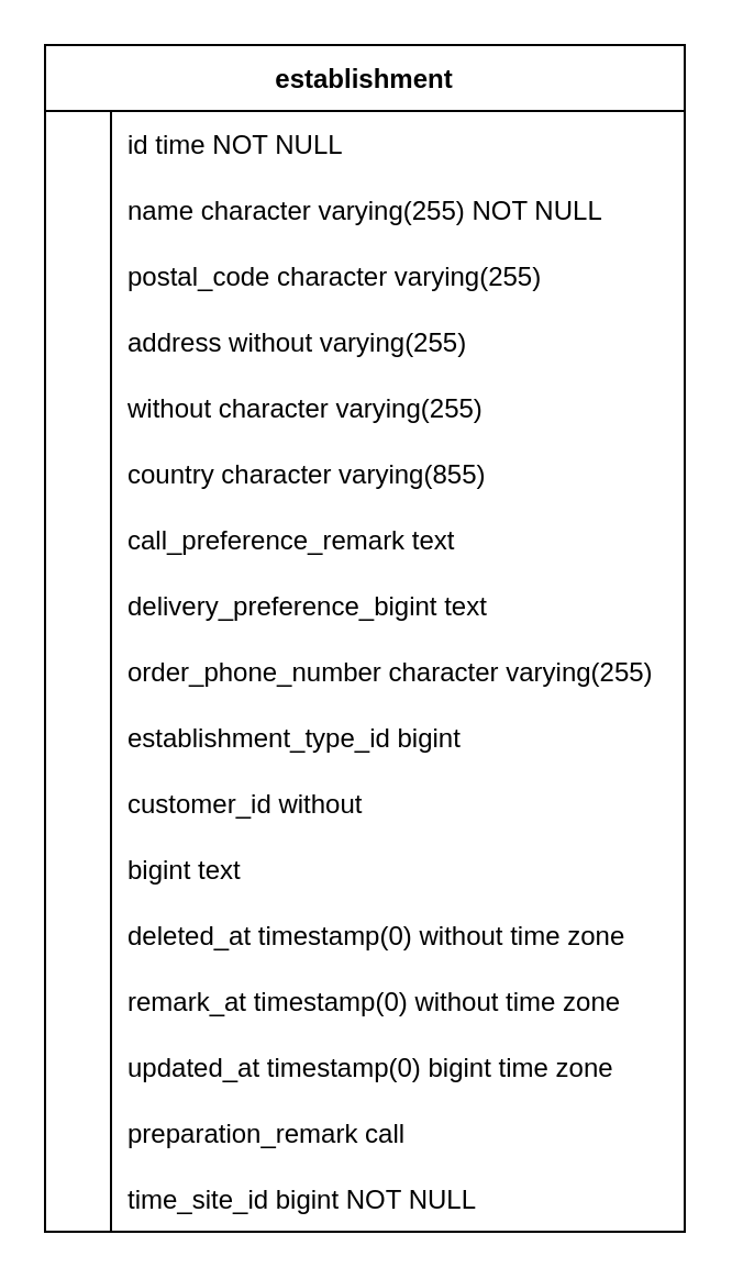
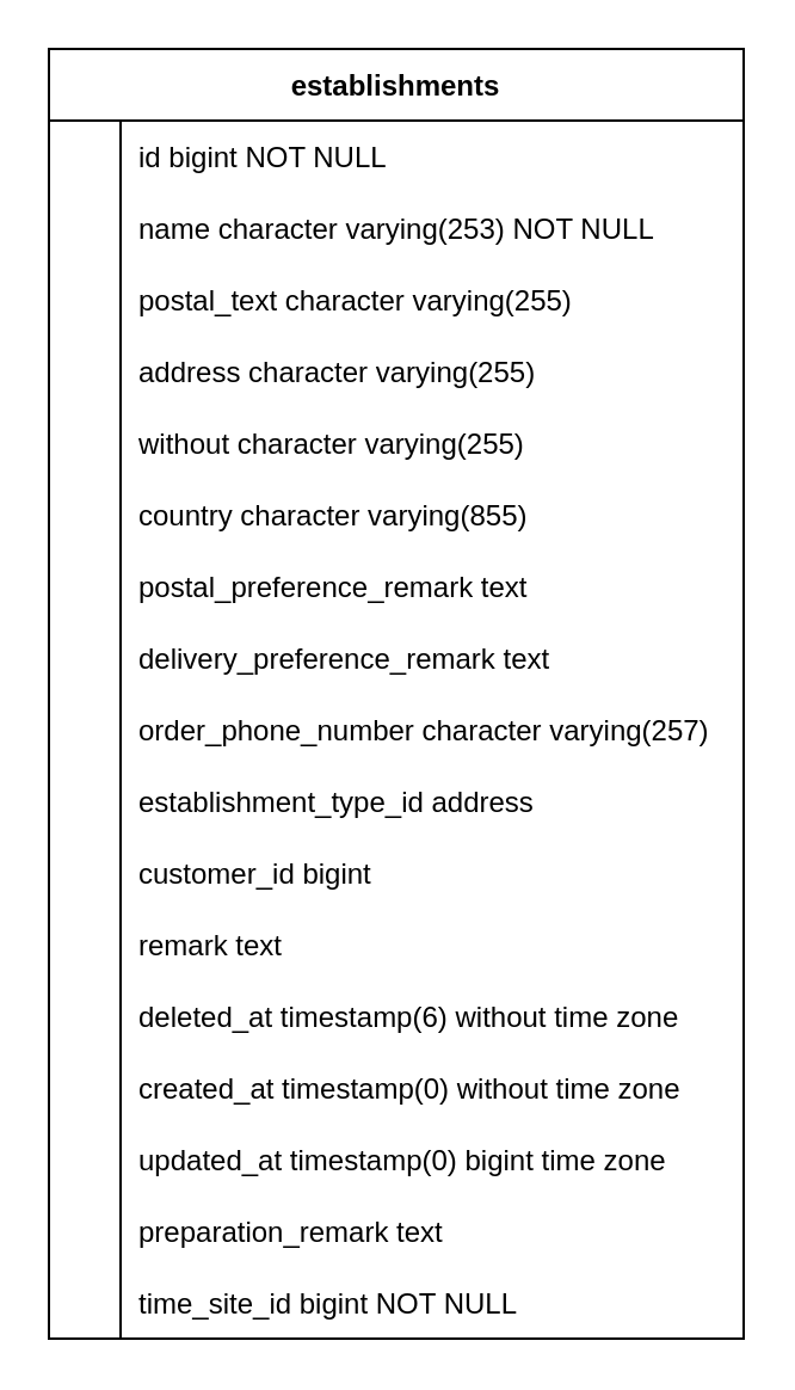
  <mxCell id="0" />
  <mxCell id="1" parent="0" />
- <mxCell id="2" value="establishment" style="shape=table;startSize=30;container=1;collapsible=1;childLayout=tableLayout;fixedRows=1;rowLines=0;fontStyle=1;align=center;resizeLast=1;" vertex="1" parent="1"><mxGeometry x="20" y="20" width="291" height="540" as="geometry" /></mxCell>
+ <mxCell id="2" value="establishments" style="shape=table;startSize=30;container=1;collapsible=1;childLayout=tableLayout;fixedRows=1;rowLines=0;fontStyle=1;align=center;resizeLast=1;" vertex="1" parent="1"><mxGeometry x="20" y="20" width="291" height="540" as="geometry" /></mxCell>
  <mxCell id="3" value="" style="shape=tableRow;horizontal=0;startSize=0;swimlaneHead=0;swimlaneBody=0;fillColor=none;collapsible=0;dropTarget=0;points=[[0,0.5],[1,0.5]];portConstraint=eastwest;strokeColor=inherit;top=0;left=0;right=0;bottom=0;" vertex="1" parent="2"><mxGeometry y="30" width="291" height="30" as="geometry" /></mxCell>
  <mxCell id="4" value="" style="shape=partialRectangle;overflow=hidden;connectable=0;fillColor=none;strokeColor=inherit;top=0;left=0;bottom=0;right=0;" vertex="1" parent="3"><mxGeometry width="30" height="30" as="geometry"><mxRectangle width="30" height="30" as="alternateBounds" /></mxGeometry></mxCell>
- <mxCell id="5" value="id time NOT NULL" style="shape=partialRectangle;overflow=hidden;connectable=0;fillColor=none;align=left;strokeColor=inherit;top=0;left=0;bottom=0;right=0;spacingLeft=6;" vertex="1" parent="3"><mxGeometry x="30" width="261" height="30" as="geometry"><mxRectangle width="261" height="30" as="alternateBounds" /></mxGeometry></mxCell>
+ <mxCell id="5" value="id bigint NOT NULL" style="shape=partialRectangle;overflow=hidden;connectable=0;fillColor=none;align=left;strokeColor=inherit;top=0;left=0;bottom=0;right=0;spacingLeft=6;" vertex="1" parent="3"><mxGeometry x="30" width="261" height="30" as="geometry"><mxRectangle width="261" height="30" as="alternateBounds" /></mxGeometry></mxCell>
  <mxCell id="6" value="" style="shape=tableRow;horizontal=0;startSize=0;swimlaneHead=0;swimlaneBody=0;fillColor=none;collapsible=0;dropTarget=0;points=[[0,0.5],[1,0.5]];portConstraint=eastwest;strokeColor=inherit;top=0;left=0;right=0;bottom=0;" vertex="1" parent="2"><mxGeometry y="60" width="291" height="30" as="geometry" /></mxCell>
  <mxCell id="7" value="" style="shape=partialRectangle;overflow=hidden;connectable=0;fillColor=none;strokeColor=inherit;top=0;left=0;bottom=0;right=0;" vertex="1" parent="6"><mxGeometry width="30" height="30" as="geometry"><mxRectangle width="30" height="30" as="alternateBounds" /></mxGeometry></mxCell>
- <mxCell id="8" value="name character varying(255) NOT NULL" style="shape=partialRectangle;overflow=hidden;connectable=0;fillColor=none;align=left;strokeColor=inherit;top=0;left=0;bottom=0;right=0;spacingLeft=6;" vertex="1" parent="6"><mxGeometry x="30" width="261" height="30" as="geometry"><mxRectangle width="261" height="30" as="alternateBounds" /></mxGeometry></mxCell>
+ <mxCell id="8" value="name character varying(253) NOT NULL" style="shape=partialRectangle;overflow=hidden;connectable=0;fillColor=none;align=left;strokeColor=inherit;top=0;left=0;bottom=0;right=0;spacingLeft=6;" vertex="1" parent="6"><mxGeometry x="30" width="261" height="30" as="geometry"><mxRectangle width="261" height="30" as="alternateBounds" /></mxGeometry></mxCell>
  <mxCell id="9" value="" style="shape=tableRow;horizontal=0;startSize=0;swimlaneHead=0;swimlaneBody=0;fillColor=none;collapsible=0;dropTarget=0;points=[[0,0.5],[1,0.5]];portConstraint=eastwest;strokeColor=inherit;top=0;left=0;right=0;bottom=0;" vertex="1" parent="2"><mxGeometry y="90" width="291" height="30" as="geometry" /></mxCell>
  <mxCell id="10" value="" style="shape=partialRectangle;overflow=hidden;connectable=0;fillColor=none;strokeColor=inherit;top=0;left=0;bottom=0;right=0;" vertex="1" parent="9"><mxGeometry width="30" height="30" as="geometry"><mxRectangle width="30" height="30" as="alternateBounds" /></mxGeometry></mxCell>
- <mxCell id="11" value="postal_code character varying(255)" style="shape=partialRectangle;overflow=hidden;connectable=0;fillColor=none;align=left;strokeColor=inherit;top=0;left=0;bottom=0;right=0;spacingLeft=6;" vertex="1" parent="9"><mxGeometry x="30" width="261" height="30" as="geometry"><mxRectangle width="261" height="30" as="alternateBounds" /></mxGeometry></mxCell>
+ <mxCell id="11" value="postal_text character varying(255)" style="shape=partialRectangle;overflow=hidden;connectable=0;fillColor=none;align=left;strokeColor=inherit;top=0;left=0;bottom=0;right=0;spacingLeft=6;" vertex="1" parent="9"><mxGeometry x="30" width="261" height="30" as="geometry"><mxRectangle width="261" height="30" as="alternateBounds" /></mxGeometry></mxCell>
  <mxCell id="12" value="" style="shape=tableRow;horizontal=0;startSize=0;swimlaneHead=0;swimlaneBody=0;fillColor=none;collapsible=0;dropTarget=0;points=[[0,0.5],[1,0.5]];portConstraint=eastwest;strokeColor=inherit;top=0;left=0;right=0;bottom=0;" vertex="1" parent="2"><mxGeometry y="120" width="291" height="30" as="geometry" /></mxCell>
  <mxCell id="13" value="" style="shape=partialRectangle;overflow=hidden;connectable=0;fillColor=none;strokeColor=inherit;top=0;left=0;bottom=0;right=0;" vertex="1" parent="12"><mxGeometry width="30" height="30" as="geometry"><mxRectangle width="30" height="30" as="alternateBounds" /></mxGeometry></mxCell>
- <mxCell id="14" value="address without varying(255)" style="shape=partialRectangle;overflow=hidden;connectable=0;fillColor=none;align=left;strokeColor=inherit;top=0;left=0;bottom=0;right=0;spacingLeft=6;" vertex="1" parent="12"><mxGeometry x="30" width="261" height="30" as="geometry"><mxRectangle width="261" height="30" as="alternateBounds" /></mxGeometry></mxCell>
+ <mxCell id="14" value="address character varying(255)" style="shape=partialRectangle;overflow=hidden;connectable=0;fillColor=none;align=left;strokeColor=inherit;top=0;left=0;bottom=0;right=0;spacingLeft=6;" vertex="1" parent="12"><mxGeometry x="30" width="261" height="30" as="geometry"><mxRectangle width="261" height="30" as="alternateBounds" /></mxGeometry></mxCell>
  <mxCell id="15" value="" style="shape=tableRow;horizontal=0;startSize=0;swimlaneHead=0;swimlaneBody=0;fillColor=none;collapsible=0;dropTarget=0;points=[[0,0.5],[1,0.5]];portConstraint=eastwest;strokeColor=inherit;top=0;left=0;right=0;bottom=0;" vertex="1" parent="2"><mxGeometry y="150" width="291" height="30" as="geometry" /></mxCell>
  <mxCell id="16" value="" style="shape=partialRectangle;overflow=hidden;connectable=0;fillColor=none;strokeColor=inherit;top=0;left=0;bottom=0;right=0;" vertex="1" parent="15"><mxGeometry width="30" height="30" as="geometry"><mxRectangle width="30" height="30" as="alternateBounds" /></mxGeometry></mxCell>
  <mxCell id="17" value="without character varying(255)" style="shape=partialRectangle;overflow=hidden;connectable=0;fillColor=none;align=left;strokeColor=inherit;top=0;left=0;bottom=0;right=0;spacingLeft=6;" vertex="1" parent="15"><mxGeometry x="30" width="261" height="30" as="geometry"><mxRectangle width="261" height="30" as="alternateBounds" /></mxGeometry></mxCell>
  <mxCell id="18" value="" style="shape=tableRow;horizontal=0;startSize=0;swimlaneHead=0;swimlaneBody=0;fillColor=none;collapsible=0;dropTarget=0;points=[[0,0.5],[1,0.5]];portConstraint=eastwest;strokeColor=inherit;top=0;left=0;right=0;bottom=0;" vertex="1" parent="2"><mxGeometry y="180" width="291" height="30" as="geometry" /></mxCell>
  <mxCell id="19" value="" style="shape=partialRectangle;overflow=hidden;connectable=0;fillColor=none;strokeColor=inherit;top=0;left=0;bottom=0;right=0;" vertex="1" parent="18"><mxGeometry width="30" height="30" as="geometry"><mxRectangle width="30" height="30" as="alternateBounds" /></mxGeometry></mxCell>
  <mxCell id="20" value="country character varying(855)" style="shape=partialRectangle;overflow=hidden;connectable=0;fillColor=none;align=left;strokeColor=inherit;top=0;left=0;bottom=0;right=0;spacingLeft=6;" vertex="1" parent="18"><mxGeometry x="30" width="261" height="30" as="geometry"><mxRectangle width="261" height="30" as="alternateBounds" /></mxGeometry></mxCell>
  <mxCell id="21" value="" style="shape=tableRow;horizontal=0;startSize=0;swimlaneHead=0;swimlaneBody=0;fillColor=none;collapsible=0;dropTarget=0;points=[[0,0.5],[1,0.5]];portConstraint=eastwest;strokeColor=inherit;top=0;left=0;right=0;bottom=0;" vertex="1" parent="2"><mxGeometry y="210" width="291" height="30" as="geometry" /></mxCell>
  <mxCell id="22" value="" style="shape=partialRectangle;overflow=hidden;connectable=0;fillColor=none;strokeColor=inherit;top=0;left=0;bottom=0;right=0;" vertex="1" parent="21"><mxGeometry width="30" height="30" as="geometry"><mxRectangle width="30" height="30" as="alternateBounds" /></mxGeometry></mxCell>
- <mxCell id="23" value="call_preference_remark text" style="shape=partialRectangle;overflow=hidden;connectable=0;fillColor=none;align=left;strokeColor=inherit;top=0;left=0;bottom=0;right=0;spacingLeft=6;" vertex="1" parent="21"><mxGeometry x="30" width="261" height="30" as="geometry"><mxRectangle width="261" height="30" as="alternateBounds" /></mxGeometry></mxCell>
+ <mxCell id="23" value="postal_preference_remark text" style="shape=partialRectangle;overflow=hidden;connectable=0;fillColor=none;align=left;strokeColor=inherit;top=0;left=0;bottom=0;right=0;spacingLeft=6;" vertex="1" parent="21"><mxGeometry x="30" width="261" height="30" as="geometry"><mxRectangle width="261" height="30" as="alternateBounds" /></mxGeometry></mxCell>
  <mxCell id="24" value="" style="shape=tableRow;horizontal=0;startSize=0;swimlaneHead=0;swimlaneBody=0;fillColor=none;collapsible=0;dropTarget=0;points=[[0,0.5],[1,0.5]];portConstraint=eastwest;strokeColor=inherit;top=0;left=0;right=0;bottom=0;" vertex="1" parent="2"><mxGeometry y="240" width="291" height="30" as="geometry" /></mxCell>
  <mxCell id="25" value="" style="shape=partialRectangle;overflow=hidden;connectable=0;fillColor=none;strokeColor=inherit;top=0;left=0;bottom=0;right=0;" vertex="1" parent="24"><mxGeometry width="30" height="30" as="geometry"><mxRectangle width="30" height="30" as="alternateBounds" /></mxGeometry></mxCell>
- <mxCell id="26" value="delivery_preference_bigint text" style="shape=partialRectangle;overflow=hidden;connectable=0;fillColor=none;align=left;strokeColor=inherit;top=0;left=0;bottom=0;right=0;spacingLeft=6;" vertex="1" parent="24"><mxGeometry x="30" width="261" height="30" as="geometry"><mxRectangle width="261" height="30" as="alternateBounds" /></mxGeometry></mxCell>
+ <mxCell id="26" value="delivery_preference_remark text" style="shape=partialRectangle;overflow=hidden;connectable=0;fillColor=none;align=left;strokeColor=inherit;top=0;left=0;bottom=0;right=0;spacingLeft=6;" vertex="1" parent="24"><mxGeometry x="30" width="261" height="30" as="geometry"><mxRectangle width="261" height="30" as="alternateBounds" /></mxGeometry></mxCell>
  <mxCell id="27" value="" style="shape=tableRow;horizontal=0;startSize=0;swimlaneHead=0;swimlaneBody=0;fillColor=none;collapsible=0;dropTarget=0;points=[[0,0.5],[1,0.5]];portConstraint=eastwest;strokeColor=inherit;top=0;left=0;right=0;bottom=0;" vertex="1" parent="2"><mxGeometry y="270" width="291" height="30" as="geometry" /></mxCell>
  <mxCell id="28" value="" style="shape=partialRectangle;overflow=hidden;connectable=0;fillColor=none;strokeColor=inherit;top=0;left=0;bottom=0;right=0;" vertex="1" parent="27"><mxGeometry width="30" height="30" as="geometry"><mxRectangle width="30" height="30" as="alternateBounds" /></mxGeometry></mxCell>
- <mxCell id="29" value="order_phone_number character varying(255)" style="shape=partialRectangle;overflow=hidden;connectable=0;fillColor=none;align=left;strokeColor=inherit;top=0;left=0;bottom=0;right=0;spacingLeft=6;" vertex="1" parent="27"><mxGeometry x="30" width="261" height="30" as="geometry"><mxRectangle width="261" height="30" as="alternateBounds" /></mxGeometry></mxCell>
+ <mxCell id="29" value="order_phone_number character varying(257)" style="shape=partialRectangle;overflow=hidden;connectable=0;fillColor=none;align=left;strokeColor=inherit;top=0;left=0;bottom=0;right=0;spacingLeft=6;" vertex="1" parent="27"><mxGeometry x="30" width="261" height="30" as="geometry"><mxRectangle width="261" height="30" as="alternateBounds" /></mxGeometry></mxCell>
  <mxCell id="30" value="" style="shape=tableRow;horizontal=0;startSize=0;swimlaneHead=0;swimlaneBody=0;fillColor=none;collapsible=0;dropTarget=0;points=[[0,0.5],[1,0.5]];portConstraint=eastwest;strokeColor=inherit;top=0;left=0;right=0;bottom=0;" vertex="1" parent="2"><mxGeometry y="300" width="291" height="30" as="geometry" /></mxCell>
  <mxCell id="31" value="" style="shape=partialRectangle;overflow=hidden;connectable=0;fillColor=none;strokeColor=inherit;top=0;left=0;bottom=0;right=0;" vertex="1" parent="30"><mxGeometry width="30" height="30" as="geometry"><mxRectangle width="30" height="30" as="alternateBounds" /></mxGeometry></mxCell>
- <mxCell id="32" value="establishment_type_id bigint" style="shape=partialRectangle;overflow=hidden;connectable=0;fillColor=none;align=left;strokeColor=inherit;top=0;left=0;bottom=0;right=0;spacingLeft=6;" vertex="1" parent="30"><mxGeometry x="30" width="261" height="30" as="geometry"><mxRectangle width="261" height="30" as="alternateBounds" /></mxGeometry></mxCell>
+ <mxCell id="32" value="establishment_type_id address" style="shape=partialRectangle;overflow=hidden;connectable=0;fillColor=none;align=left;strokeColor=inherit;top=0;left=0;bottom=0;right=0;spacingLeft=6;" vertex="1" parent="30"><mxGeometry x="30" width="261" height="30" as="geometry"><mxRectangle width="261" height="30" as="alternateBounds" /></mxGeometry></mxCell>
  <mxCell id="33" value="" style="shape=tableRow;horizontal=0;startSize=0;swimlaneHead=0;swimlaneBody=0;fillColor=none;collapsible=0;dropTarget=0;points=[[0,0.5],[1,0.5]];portConstraint=eastwest;strokeColor=inherit;top=0;left=0;right=0;bottom=0;" vertex="1" parent="2"><mxGeometry y="330" width="291" height="30" as="geometry" /></mxCell>
  <mxCell id="34" value="" style="shape=partialRectangle;overflow=hidden;connectable=0;fillColor=none;strokeColor=inherit;top=0;left=0;bottom=0;right=0;" vertex="1" parent="33"><mxGeometry width="30" height="30" as="geometry"><mxRectangle width="30" height="30" as="alternateBounds" /></mxGeometry></mxCell>
- <mxCell id="35" value="customer_id without" style="shape=partialRectangle;overflow=hidden;connectable=0;fillColor=none;align=left;strokeColor=inherit;top=0;left=0;bottom=0;right=0;spacingLeft=6;" vertex="1" parent="33"><mxGeometry x="30" width="261" height="30" as="geometry"><mxRectangle width="261" height="30" as="alternateBounds" /></mxGeometry></mxCell>
+ <mxCell id="35" value="customer_id bigint" style="shape=partialRectangle;overflow=hidden;connectable=0;fillColor=none;align=left;strokeColor=inherit;top=0;left=0;bottom=0;right=0;spacingLeft=6;" vertex="1" parent="33"><mxGeometry x="30" width="261" height="30" as="geometry"><mxRectangle width="261" height="30" as="alternateBounds" /></mxGeometry></mxCell>
  <mxCell id="36" value="" style="shape=tableRow;horizontal=0;startSize=0;swimlaneHead=0;swimlaneBody=0;fillColor=none;collapsible=0;dropTarget=0;points=[[0,0.5],[1,0.5]];portConstraint=eastwest;strokeColor=inherit;top=0;left=0;right=0;bottom=0;" vertex="1" parent="2"><mxGeometry y="360" width="291" height="30" as="geometry" /></mxCell>
  <mxCell id="37" value="" style="shape=partialRectangle;overflow=hidden;connectable=0;fillColor=none;strokeColor=inherit;top=0;left=0;bottom=0;right=0;" vertex="1" parent="36"><mxGeometry width="30" height="30" as="geometry"><mxRectangle width="30" height="30" as="alternateBounds" /></mxGeometry></mxCell>
- <mxCell id="38" value="bigint text" style="shape=partialRectangle;overflow=hidden;connectable=0;fillColor=none;align=left;strokeColor=inherit;top=0;left=0;bottom=0;right=0;spacingLeft=6;" vertex="1" parent="36"><mxGeometry x="30" width="261" height="30" as="geometry"><mxRectangle width="261" height="30" as="alternateBounds" /></mxGeometry></mxCell>
+ <mxCell id="38" value="remark text" style="shape=partialRectangle;overflow=hidden;connectable=0;fillColor=none;align=left;strokeColor=inherit;top=0;left=0;bottom=0;right=0;spacingLeft=6;" vertex="1" parent="36"><mxGeometry x="30" width="261" height="30" as="geometry"><mxRectangle width="261" height="30" as="alternateBounds" /></mxGeometry></mxCell>
  <mxCell id="39" value="" style="shape=tableRow;horizontal=0;startSize=0;swimlaneHead=0;swimlaneBody=0;fillColor=none;collapsible=0;dropTarget=0;points=[[0,0.5],[1,0.5]];portConstraint=eastwest;strokeColor=inherit;top=0;left=0;right=0;bottom=0;" vertex="1" parent="2"><mxGeometry y="390" width="291" height="30" as="geometry" /></mxCell>
  <mxCell id="40" value="" style="shape=partialRectangle;overflow=hidden;connectable=0;fillColor=none;strokeColor=inherit;top=0;left=0;bottom=0;right=0;" vertex="1" parent="39"><mxGeometry width="30" height="30" as="geometry"><mxRectangle width="30" height="30" as="alternateBounds" /></mxGeometry></mxCell>
- <mxCell id="41" value="deleted_at timestamp(0) without time zone" style="shape=partialRectangle;overflow=hidden;connectable=0;fillColor=none;align=left;strokeColor=inherit;top=0;left=0;bottom=0;right=0;spacingLeft=6;" vertex="1" parent="39"><mxGeometry x="30" width="261" height="30" as="geometry"><mxRectangle width="261" height="30" as="alternateBounds" /></mxGeometry></mxCell>
+ <mxCell id="41" value="deleted_at timestamp(6) without time zone" style="shape=partialRectangle;overflow=hidden;connectable=0;fillColor=none;align=left;strokeColor=inherit;top=0;left=0;bottom=0;right=0;spacingLeft=6;" vertex="1" parent="39"><mxGeometry x="30" width="261" height="30" as="geometry"><mxRectangle width="261" height="30" as="alternateBounds" /></mxGeometry></mxCell>
  <mxCell id="42" value="" style="shape=tableRow;horizontal=0;startSize=0;swimlaneHead=0;swimlaneBody=0;fillColor=none;collapsible=0;dropTarget=0;points=[[0,0.5],[1,0.5]];portConstraint=eastwest;strokeColor=inherit;top=0;left=0;right=0;bottom=0;" vertex="1" parent="2"><mxGeometry y="420" width="291" height="30" as="geometry" /></mxCell>
  <mxCell id="43" value="" style="shape=partialRectangle;overflow=hidden;connectable=0;fillColor=none;strokeColor=inherit;top=0;left=0;bottom=0;right=0;" vertex="1" parent="42"><mxGeometry width="30" height="30" as="geometry"><mxRectangle width="30" height="30" as="alternateBounds" /></mxGeometry></mxCell>
- <mxCell id="44" value="remark_at timestamp(0) without time zone" style="shape=partialRectangle;overflow=hidden;connectable=0;fillColor=none;align=left;strokeColor=inherit;top=0;left=0;bottom=0;right=0;spacingLeft=6;" vertex="1" parent="42"><mxGeometry x="30" width="261" height="30" as="geometry"><mxRectangle width="261" height="30" as="alternateBounds" /></mxGeometry></mxCell>
+ <mxCell id="44" value="created_at timestamp(0) without time zone" style="shape=partialRectangle;overflow=hidden;connectable=0;fillColor=none;align=left;strokeColor=inherit;top=0;left=0;bottom=0;right=0;spacingLeft=6;" vertex="1" parent="42"><mxGeometry x="30" width="261" height="30" as="geometry"><mxRectangle width="261" height="30" as="alternateBounds" /></mxGeometry></mxCell>
  <mxCell id="45" value="" style="shape=tableRow;horizontal=0;startSize=0;swimlaneHead=0;swimlaneBody=0;fillColor=none;collapsible=0;dropTarget=0;points=[[0,0.5],[1,0.5]];portConstraint=eastwest;strokeColor=inherit;top=0;left=0;right=0;bottom=0;" vertex="1" parent="2"><mxGeometry y="450" width="291" height="30" as="geometry" /></mxCell>
  <mxCell id="46" value="" style="shape=partialRectangle;overflow=hidden;connectable=0;fillColor=none;strokeColor=inherit;top=0;left=0;bottom=0;right=0;" vertex="1" parent="45"><mxGeometry width="30" height="30" as="geometry"><mxRectangle width="30" height="30" as="alternateBounds" /></mxGeometry></mxCell>
  <mxCell id="47" value="updated_at timestamp(0) bigint time zone" style="shape=partialRectangle;overflow=hidden;connectable=0;fillColor=none;align=left;strokeColor=inherit;top=0;left=0;bottom=0;right=0;spacingLeft=6;" vertex="1" parent="45"><mxGeometry x="30" width="261" height="30" as="geometry"><mxRectangle width="261" height="30" as="alternateBounds" /></mxGeometry></mxCell>
  <mxCell id="48" value="" style="shape=tableRow;horizontal=0;startSize=0;swimlaneHead=0;swimlaneBody=0;fillColor=none;collapsible=0;dropTarget=0;points=[[0,0.5],[1,0.5]];portConstraint=eastwest;strokeColor=inherit;top=0;left=0;right=0;bottom=0;" vertex="1" parent="2"><mxGeometry y="480" width="291" height="30" as="geometry" /></mxCell>
  <mxCell id="49" value="" style="shape=partialRectangle;overflow=hidden;connectable=0;fillColor=none;strokeColor=inherit;top=0;left=0;bottom=0;right=0;" vertex="1" parent="48"><mxGeometry width="30" height="30" as="geometry"><mxRectangle width="30" height="30" as="alternateBounds" /></mxGeometry></mxCell>
- <mxCell id="50" value="preparation_remark call" style="shape=partialRectangle;overflow=hidden;connectable=0;fillColor=none;align=left;strokeColor=inherit;top=0;left=0;bottom=0;right=0;spacingLeft=6;" vertex="1" parent="48"><mxGeometry x="30" width="261" height="30" as="geometry"><mxRectangle width="261" height="30" as="alternateBounds" /></mxGeometry></mxCell>
+ <mxCell id="50" value="preparation_remark text" style="shape=partialRectangle;overflow=hidden;connectable=0;fillColor=none;align=left;strokeColor=inherit;top=0;left=0;bottom=0;right=0;spacingLeft=6;" vertex="1" parent="48"><mxGeometry x="30" width="261" height="30" as="geometry"><mxRectangle width="261" height="30" as="alternateBounds" /></mxGeometry></mxCell>
  <mxCell id="51" value="" style="shape=tableRow;horizontal=0;startSize=0;swimlaneHead=0;swimlaneBody=0;fillColor=none;collapsible=0;dropTarget=0;points=[[0,0.5],[1,0.5]];portConstraint=eastwest;strokeColor=inherit;top=0;left=0;right=0;bottom=0;" vertex="1" parent="2"><mxGeometry y="510" width="291" height="30" as="geometry" /></mxCell>
  <mxCell id="52" value="" style="shape=partialRectangle;overflow=hidden;connectable=0;fillColor=none;strokeColor=inherit;top=0;left=0;bottom=0;right=0;" vertex="1" parent="51"><mxGeometry width="30" height="30" as="geometry"><mxRectangle width="30" height="30" as="alternateBounds" /></mxGeometry></mxCell>
  <mxCell id="53" value="time_site_id bigint NOT NULL" style="shape=partialRectangle;overflow=hidden;connectable=0;fillColor=none;align=left;strokeColor=inherit;top=0;left=0;bottom=0;right=0;spacingLeft=6;" vertex="1" parent="51"><mxGeometry x="30" width="261" height="30" as="geometry"><mxRectangle width="261" height="30" as="alternateBounds" /></mxGeometry></mxCell>
